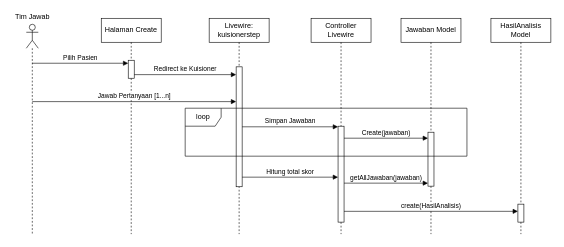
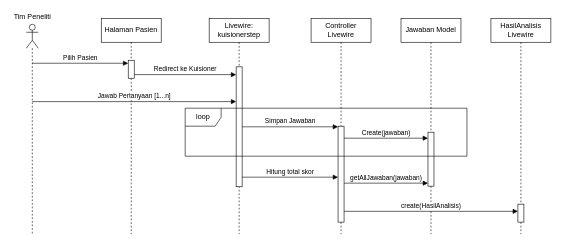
  <mxCell id="0" />
  <mxCell id="1" parent="0" />
- <mxCell id="2" value="Halaman Create" style="shape=umlLifeline;perimeter=lifelinePerimeter;whiteSpace=wrap;html=1;container=0;dropTarget=0;collapsible=0;recursiveResize=0;outlineConnect=0;portConstraint=eastwest;newEdgeStyle={&quot;edgeStyle&quot;:&quot;elbowEdgeStyle&quot;,&quot;elbow&quot;:&quot;vertical&quot;,&quot;curved&quot;:0,&quot;rounded&quot;:0};" parent="1" vertex="1"><mxGeometry x="168" y="30" width="100" height="360" as="geometry" /></mxCell>
+ <mxCell id="2" value="Halaman Pasien" style="shape=umlLifeline;perimeter=lifelinePerimeter;whiteSpace=wrap;html=1;container=0;dropTarget=0;collapsible=0;recursiveResize=0;outlineConnect=0;portConstraint=eastwest;newEdgeStyle={&quot;edgeStyle&quot;:&quot;elbowEdgeStyle&quot;,&quot;elbow&quot;:&quot;vertical&quot;,&quot;curved&quot;:0,&quot;rounded&quot;:0};" parent="1" vertex="1"><mxGeometry x="168" y="30" width="100" height="360" as="geometry" /></mxCell>
  <mxCell id="3" value="" style="html=1;points=[];perimeter=orthogonalPerimeter;outlineConnect=0;targetShapes=umlLifeline;portConstraint=eastwest;newEdgeStyle={&quot;edgeStyle&quot;:&quot;elbowEdgeStyle&quot;,&quot;elbow&quot;:&quot;vertical&quot;,&quot;curved&quot;:0,&quot;rounded&quot;:0};" parent="2" vertex="1"><mxGeometry x="45" y="70" width="10" height="30" as="geometry" /></mxCell>
  <mxCell id="4" value="Livewire: kuisionerstep" style="shape=umlLifeline;perimeter=lifelinePerimeter;whiteSpace=wrap;html=1;container=0;dropTarget=0;collapsible=0;recursiveResize=0;outlineConnect=0;portConstraint=eastwest;newEdgeStyle={&quot;edgeStyle&quot;:&quot;elbowEdgeStyle&quot;,&quot;elbow&quot;:&quot;vertical&quot;,&quot;curved&quot;:0,&quot;rounded&quot;:0};" parent="1" vertex="1"><mxGeometry x="348" y="30" width="100" height="360" as="geometry" /></mxCell>
  <mxCell id="5" value="" style="html=1;points=[];perimeter=orthogonalPerimeter;outlineConnect=0;targetShapes=umlLifeline;portConstraint=eastwest;newEdgeStyle={&quot;edgeStyle&quot;:&quot;elbowEdgeStyle&quot;,&quot;elbow&quot;:&quot;vertical&quot;,&quot;curved&quot;:0,&quot;rounded&quot;:0};" parent="4" vertex="1"><mxGeometry x="45" y="81" width="10" height="200" as="geometry" /></mxCell>
- <mxCell id="6" value="Tim Jawab&lt;div&gt;&lt;br&gt;&lt;/div&gt;" style="text;html=1;align=center;verticalAlign=middle;whiteSpace=wrap;rounded=0;" vertex="1" parent="1"><mxGeometry x="20.5" y="20" width="65" height="30" as="geometry" /></mxCell>
+ <mxCell id="6" value="Tim Peneliti&lt;div&gt;&lt;br&gt;&lt;/div&gt;" style="text;html=1;align=center;verticalAlign=middle;whiteSpace=wrap;rounded=0;" vertex="1" parent="1"><mxGeometry x="20.5" y="20" width="65" height="30" as="geometry" /></mxCell>
  <mxCell id="7" value="" style="shape=umlLifeline;perimeter=lifelinePerimeter;whiteSpace=wrap;html=1;container=1;dropTarget=0;collapsible=0;recursiveResize=0;outlineConnect=0;portConstraint=eastwest;newEdgeStyle={&quot;curved&quot;:0,&quot;rounded&quot;:0};participant=umlActor;" vertex="1" parent="1"><mxGeometry x="43" y="40" width="20" height="350" as="geometry" /></mxCell>
  <mxCell id="8" value="Controller Livewire" style="shape=umlLifeline;perimeter=lifelinePerimeter;whiteSpace=wrap;html=1;container=0;dropTarget=0;collapsible=0;recursiveResize=0;outlineConnect=0;portConstraint=eastwest;newEdgeStyle={&quot;edgeStyle&quot;:&quot;elbowEdgeStyle&quot;,&quot;elbow&quot;:&quot;vertical&quot;,&quot;curved&quot;:0,&quot;rounded&quot;:0};" vertex="1" parent="1"><mxGeometry x="518" y="30" width="100" height="360" as="geometry" /></mxCell>
  <mxCell id="9" value="" style="html=1;points=[];perimeter=orthogonalPerimeter;outlineConnect=0;targetShapes=umlLifeline;portConstraint=eastwest;newEdgeStyle={&quot;edgeStyle&quot;:&quot;elbowEdgeStyle&quot;,&quot;elbow&quot;:&quot;vertical&quot;,&quot;curved&quot;:0,&quot;rounded&quot;:0};" vertex="1" parent="8"><mxGeometry x="45" y="180" width="10" height="160" as="geometry" /></mxCell>
  <mxCell id="10" value="Jawaban Model" style="shape=umlLifeline;perimeter=lifelinePerimeter;whiteSpace=wrap;html=1;container=0;dropTarget=0;collapsible=0;recursiveResize=0;outlineConnect=0;portConstraint=eastwest;newEdgeStyle={&quot;edgeStyle&quot;:&quot;elbowEdgeStyle&quot;,&quot;elbow&quot;:&quot;vertical&quot;,&quot;curved&quot;:0,&quot;rounded&quot;:0};" vertex="1" parent="1"><mxGeometry x="668" y="30" width="100" height="360" as="geometry" /></mxCell>
  <mxCell id="11" value="" style="html=1;points=[];perimeter=orthogonalPerimeter;outlineConnect=0;targetShapes=umlLifeline;portConstraint=eastwest;newEdgeStyle={&quot;edgeStyle&quot;:&quot;elbowEdgeStyle&quot;,&quot;elbow&quot;:&quot;vertical&quot;,&quot;curved&quot;:0,&quot;rounded&quot;:0};" vertex="1" parent="10"><mxGeometry x="45" y="190" width="10" height="90" as="geometry" /></mxCell>
- <mxCell id="12" value="HasilAnalisis Model" style="shape=umlLifeline;perimeter=lifelinePerimeter;whiteSpace=wrap;html=1;container=0;dropTarget=0;collapsible=0;recursiveResize=0;outlineConnect=0;portConstraint=eastwest;newEdgeStyle={&quot;edgeStyle&quot;:&quot;elbowEdgeStyle&quot;,&quot;elbow&quot;:&quot;vertical&quot;,&quot;curved&quot;:0,&quot;rounded&quot;:0};" vertex="1" parent="1"><mxGeometry x="818" y="30" width="100" height="360" as="geometry" /></mxCell>
+ <mxCell id="12" value="HasilAnalisis Livewire" style="shape=umlLifeline;perimeter=lifelinePerimeter;whiteSpace=wrap;html=1;container=0;dropTarget=0;collapsible=0;recursiveResize=0;outlineConnect=0;portConstraint=eastwest;newEdgeStyle={&quot;edgeStyle&quot;:&quot;elbowEdgeStyle&quot;,&quot;elbow&quot;:&quot;vertical&quot;,&quot;curved&quot;:0,&quot;rounded&quot;:0};" vertex="1" parent="1"><mxGeometry x="818" y="30" width="100" height="360" as="geometry" /></mxCell>
  <mxCell id="13" value="" style="html=1;points=[];perimeter=orthogonalPerimeter;outlineConnect=0;targetShapes=umlLifeline;portConstraint=eastwest;newEdgeStyle={&quot;edgeStyle&quot;:&quot;elbowEdgeStyle&quot;,&quot;elbow&quot;:&quot;vertical&quot;,&quot;curved&quot;:0,&quot;rounded&quot;:0};" vertex="1" parent="12"><mxGeometry x="45" y="310" width="10" height="30" as="geometry" /></mxCell>
  <mxCell id="14" value="Pilih Pasien" style="html=1;verticalAlign=bottom;endArrow=block;curved=0;rounded=0;" edge="1" parent="1" source="7"><mxGeometry width="80" relative="1" as="geometry"><mxPoint x="51" y="90.9" as="sourcePoint" /><mxPoint x="213" y="105" as="targetPoint" /></mxGeometry></mxCell>
  <mxCell id="15" value="Redirect ke Kuisioner" style="html=1;verticalAlign=bottom;endArrow=block;curved=0;rounded=0;" edge="1" parent="1" target="5"><mxGeometry width="80" relative="1" as="geometry"><mxPoint x="223" y="124" as="sourcePoint" /><mxPoint x="398" y="124" as="targetPoint" /></mxGeometry></mxCell>
  <mxCell id="16" value="Jawab Pertanyaan [1...n]" style="html=1;verticalAlign=bottom;endArrow=block;curved=0;rounded=0;" edge="1" parent="1"><mxGeometry width="80" relative="1" as="geometry"><mxPoint x="52.929" y="169" as="sourcePoint" /><mxPoint x="393" y="169" as="targetPoint" /></mxGeometry></mxCell>
  <mxCell id="17" value="Simpan Jawaban" style="html=1;verticalAlign=bottom;endArrow=block;curved=0;rounded=0;" edge="1" parent="1" target="9"><mxGeometry width="80" relative="1" as="geometry"><mxPoint x="403" y="211" as="sourcePoint" /><mxPoint x="558" y="210" as="targetPoint" /></mxGeometry></mxCell>
  <mxCell id="18" value="Create(jawaban)" style="html=1;verticalAlign=bottom;endArrow=block;curved=0;rounded=0;" edge="1" parent="1" target="11"><mxGeometry width="80" relative="1" as="geometry"><mxPoint x="573" y="230" as="sourcePoint" /><mxPoint x="708" y="230" as="targetPoint" /></mxGeometry></mxCell>
  <mxCell id="19" value="loop" style="shape=umlFrame;whiteSpace=wrap;html=1;pointerEvents=0;" vertex="1" parent="1"><mxGeometry x="308" y="180" width="470" height="80" as="geometry" /></mxCell>
  <mxCell id="20" value="Hitung total skor" style="html=1;verticalAlign=bottom;endArrow=block;curved=0;rounded=0;" edge="1" parent="1" target="9"><mxGeometry width="80" relative="1" as="geometry"><mxPoint x="403" y="295" as="sourcePoint" /><mxPoint x="528" y="290" as="targetPoint" /></mxGeometry></mxCell>
  <mxCell id="21" value="getAllJawaban(jawaban)" style="html=1;verticalAlign=bottom;endArrow=block;curved=0;rounded=0;" edge="1" parent="1" target="11"><mxGeometry width="80" relative="1" as="geometry"><mxPoint x="573" y="305" as="sourcePoint" /><mxPoint x="717.5" y="305" as="targetPoint" /></mxGeometry></mxCell>
  <mxCell id="22" value="create(HasilAnalisis)" style="html=1;verticalAlign=bottom;endArrow=block;curved=0;rounded=0;" edge="1" parent="1" target="13"><mxGeometry width="80" relative="1" as="geometry"><mxPoint x="573" y="352" as="sourcePoint" /><mxPoint x="867.5" y="352" as="targetPoint" /></mxGeometry></mxCell>
